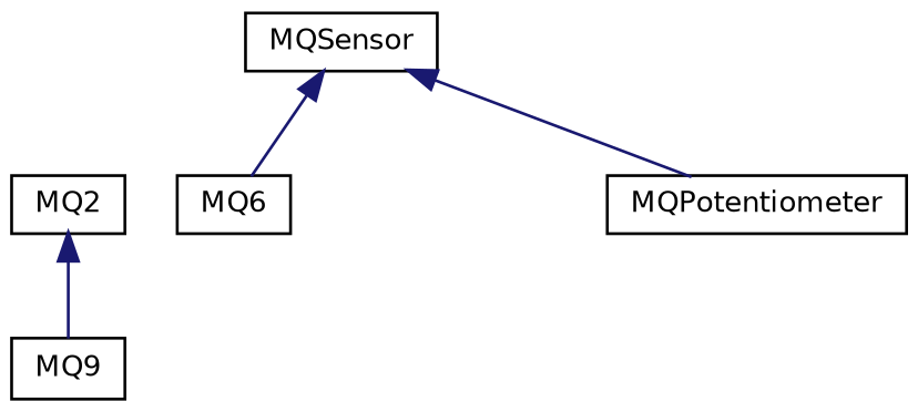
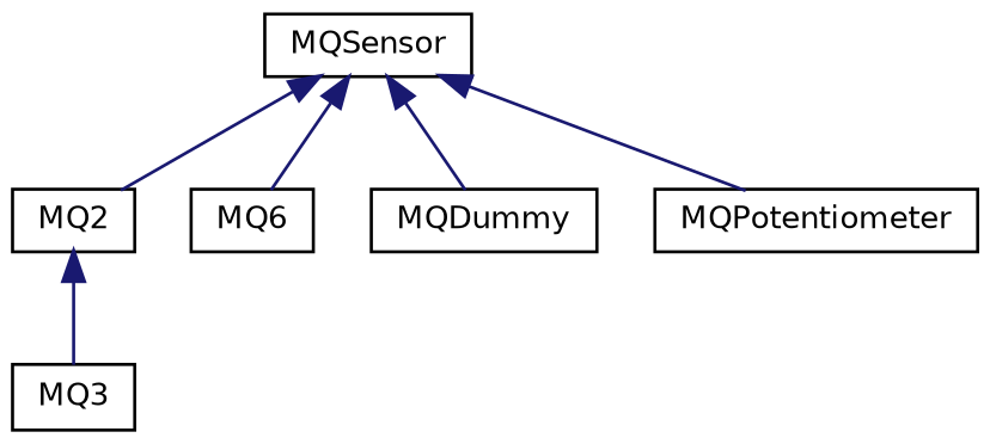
  digraph {
    rankdir=TB
    node [color=black fillcolor=white fontname=Helvetica fontsize=10 shape=record style=filled]
    edge [color=midnightblue dir=back fontname=Helvetica fontsize=10 labelfontname=Helvetica labelfontsize=10 style=solid]
    n1 [height=0.2 label=MQSensor width=0.4]
    n2 [height=0.2 label=MQ2 width=0.4]
    n3 [height=0.2 label=MQ6 width=0.4]
+   n4 [height=0.2 label=MQDummy width=0.4]
    n5 [height=0.2 label=MQPotentiometer width=0.4]
-   n6 [height=0.2 label=MQ9 width=0.4]
+   n6 [height=0.2 label=MQ3 width=0.4]
+   n1 -> n2
    n1 -> n3
+   n1 -> n4
    n1 -> n5
    n2 -> n6
  }
